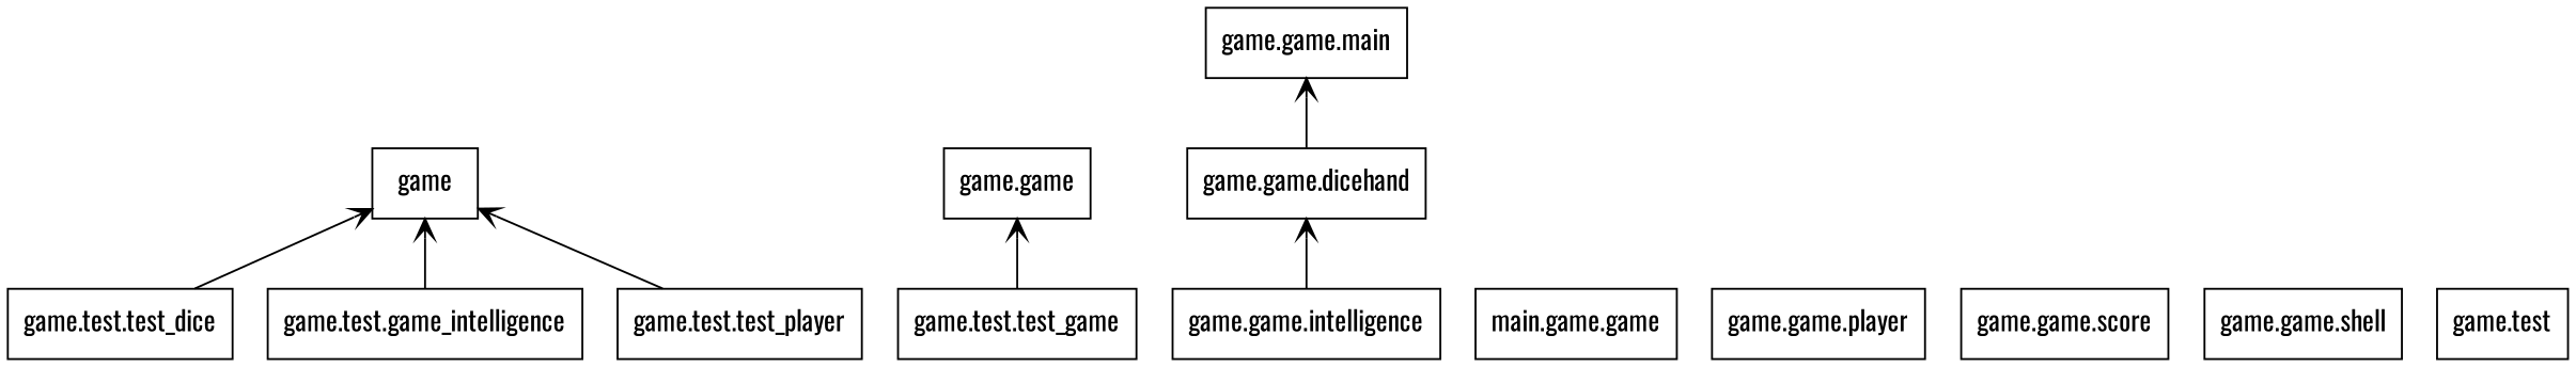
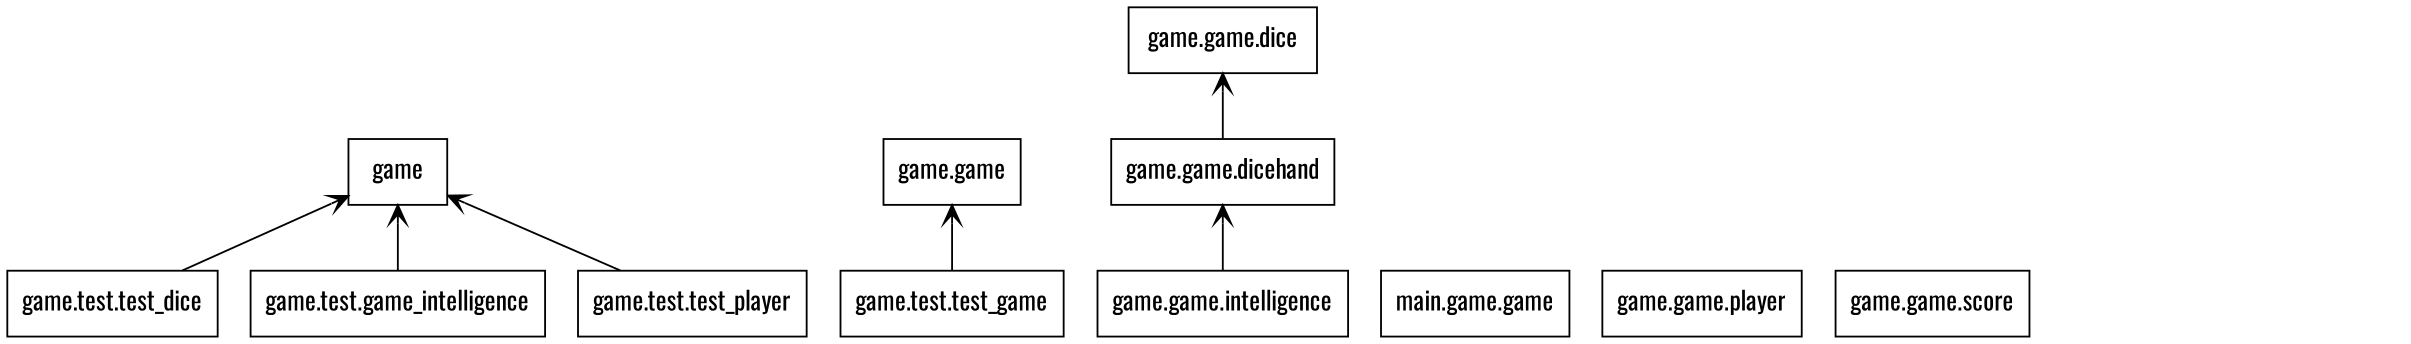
  digraph {
    fontname=Oswald
    rankdir=BT
    node [color=black fontname=Oswald shape=box style=solid]
    edge [arrowhead=open arrowtail=none fontname=Oswald]
    n1 [label=game]
    n2 [label="game.game"]
-   n3 [label="game.game.main"]
+   n3 [label="game.game.dice"]
    n4 [label="game.game.dicehand"]
    n5 [label="main.game.game"]
    n6 [label="game.game.intelligence"]
    n7 [label="game.game.player"]
    n8 [label="game.game.score"]
-   n9 [label="game.game.shell"]
-   n10 [label="game.test"]
    n11 [label="game.test.test_dice"]
    n12 [label="game.test.test_game"]
    n13 [label="game.test.game_intelligence"]
    n14 [label="game.test.test_player"]
    n4 -> n3
    n6 -> n4
    n11 -> n1
    n12 -> n2
    n13 -> n1
    n14 -> n1
  }
